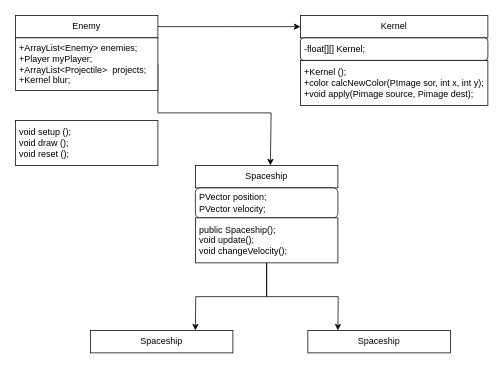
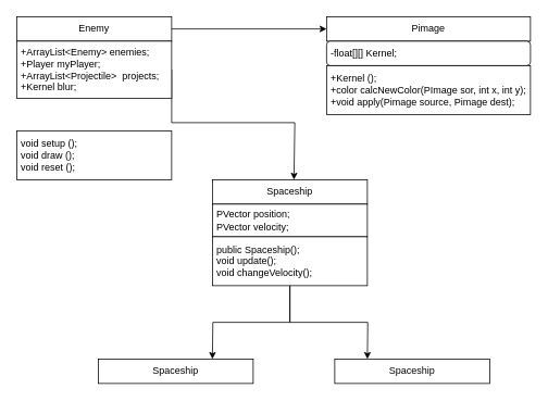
  <mxCell id="0" />
  <mxCell id="1" parent="0" />
  <mxCell id="2" style="edgeStyle=orthogonalEdgeStyle;rounded=0;orthogonalLoop=1;jettySize=auto;html=1;" edge="1" parent="1" source="3"><mxGeometry relative="1" as="geometry"><mxPoint x="400" y="35" as="targetPoint" /></mxGeometry></mxCell>
  <mxCell id="3" value="Enemy" style="rounded=0;whiteSpace=wrap;html=1;" vertex="1" parent="1"><mxGeometry x="20" y="20" width="190" height="30" as="geometry" /></mxCell>
  <mxCell id="4" style="edgeStyle=orthogonalEdgeStyle;rounded=0;orthogonalLoop=1;jettySize=auto;html=1;exitX=1;exitY=0.5;exitDx=0;exitDy=0;" edge="1" parent="1" source="5"><mxGeometry relative="1" as="geometry"><mxPoint x="360" y="220" as="targetPoint" /><Array as="points"><mxPoint x="210" y="150" /><mxPoint x="361" y="150" /></Array></mxGeometry></mxCell>
  <mxCell id="5" value="&amp;nbsp;+ArrayList&amp;lt;Enemy&amp;gt; enemies;&amp;nbsp;&lt;br&gt;&amp;nbsp;+Player myPlayer;&amp;nbsp;&lt;br&gt;&amp;nbsp;+ArrayList&amp;lt;Projectile&amp;gt;&amp;nbsp; projects;&lt;br&gt;&amp;nbsp;+Kernel blur;&amp;nbsp;&amp;nbsp;" style="rounded=0;whiteSpace=wrap;html=1;align=left;" vertex="1" parent="1"><mxGeometry x="20" y="50" width="190" height="70" as="geometry" /></mxCell>
  <mxCell id="6" value="&amp;nbsp;void setup ();&amp;nbsp;&lt;br&gt;&amp;nbsp;void draw ();&amp;nbsp;&lt;br&gt;&amp;nbsp;void reset ();&amp;nbsp;" style="rounded=0;whiteSpace=wrap;html=1;align=left;" vertex="1" parent="1"><mxGeometry x="20" y="160" width="190" height="60" as="geometry" /></mxCell>
- <mxCell id="7" value="Kernel" style="rounded=0;whiteSpace=wrap;html=1;" vertex="1" parent="1"><mxGeometry x="400" y="20" width="250" height="30" as="geometry" /></mxCell>
+ <mxCell id="7" value="Pimage" style="rounded=0;whiteSpace=wrap;html=1;" vertex="1" parent="1"><mxGeometry x="400" y="20" width="250" height="30" as="geometry" /></mxCell>
  <mxCell id="8" value="&amp;nbsp;-float[][] Kernel;" style="whiteSpace=wrap;html=1;align=left;rounded=1;" vertex="1" parent="1"><mxGeometry x="400" y="50" width="250" height="30" as="geometry" /></mxCell>
  <mxCell id="9" value="&amp;nbsp;+Kernel ();&lt;br&gt;&amp;nbsp;+color calcNewColor(PImage sor, int x, int y);&amp;nbsp;&lt;br&gt;&amp;nbsp;+void apply(Pimage source, Pimage dest);&amp;nbsp;" style="rounded=0;whiteSpace=wrap;html=1;align=left;" vertex="1" parent="1"><mxGeometry x="400" y="80" width="250" height="60" as="geometry" /></mxCell>
  <mxCell id="10" value="Spaceship" style="rounded=0;whiteSpace=wrap;html=1;" vertex="1" parent="1"><mxGeometry x="260" y="220" width="190" height="30" as="geometry" /></mxCell>
- <mxCell id="11" value="&amp;nbsp;PVector position;&amp;nbsp;&lt;br&gt;&amp;nbsp;PVector velocity;&amp;nbsp;" style="whiteSpace=wrap;html=1;align=left;rounded=1;" vertex="1" parent="1"><mxGeometry x="260" y="250" width="190" height="40" as="geometry" /></mxCell>
+ <mxCell id="11" value="&amp;nbsp;PVector position;&amp;nbsp;&lt;br&gt;&amp;nbsp;PVector velocity;&amp;nbsp;" style="rounded=0;whiteSpace=wrap;html=1;align=left;" vertex="1" parent="1"><mxGeometry x="260" y="250" width="190" height="40" as="geometry" /></mxCell>
  <mxCell id="12" style="edgeStyle=orthogonalEdgeStyle;rounded=0;orthogonalLoop=1;jettySize=auto;html=1;" edge="1" parent="1" source="14"><mxGeometry relative="1" as="geometry"><mxPoint x="260" y="440" as="targetPoint" /></mxGeometry></mxCell>
  <mxCell id="13" style="edgeStyle=orthogonalEdgeStyle;rounded=0;orthogonalLoop=1;jettySize=auto;html=1;" edge="1" parent="1" source="14"><mxGeometry relative="1" as="geometry"><mxPoint x="450" y="440" as="targetPoint" /></mxGeometry></mxCell>
  <mxCell id="14" value="&amp;nbsp;public Spaceship();&amp;nbsp;&lt;br&gt;&amp;nbsp;void update();&amp;nbsp;&lt;br&gt;&amp;nbsp;void changeVelocity();&amp;nbsp;" style="rounded=0;whiteSpace=wrap;html=1;align=left;" vertex="1" parent="1"><mxGeometry x="260" y="290" width="190" height="60" as="geometry" /></mxCell>
  <mxCell id="15" value="Spaceship" style="rounded=0;whiteSpace=wrap;html=1;" vertex="1" parent="1"><mxGeometry x="410" y="440" width="190" height="30" as="geometry" /></mxCell>
  <mxCell id="16" value="Spaceship" style="rounded=0;whiteSpace=wrap;html=1;" vertex="1" parent="1"><mxGeometry x="120" y="440" width="190" height="30" as="geometry" /></mxCell>
